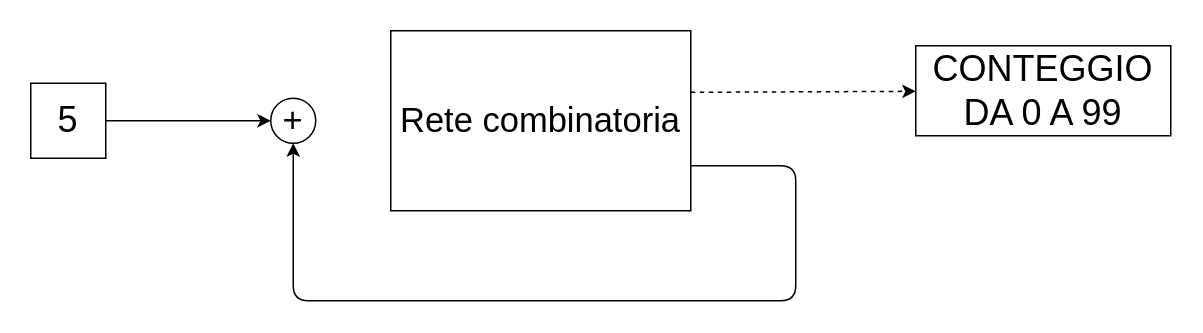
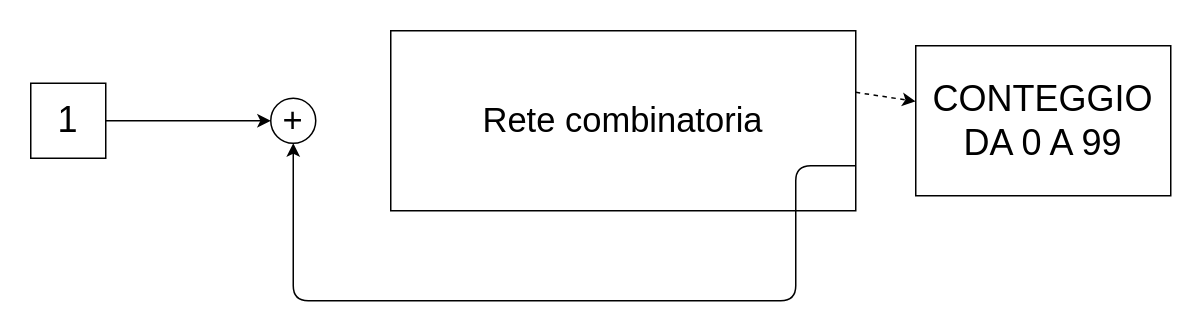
  <mxCell id="0" />
  <mxCell id="1" parent="0" />
- <mxCell id="2" value="&lt;font style=&quot;font-size: 23px&quot;&gt;Rete combinatoria&lt;/font&gt;" style="rounded=0;whiteSpace=wrap;html=1;" vertex="1" parent="1"><mxGeometry x="260" y="20" width="200" height="120" as="geometry" /></mxCell>
+ <mxCell id="2" value="&lt;font style=&quot;font-size: 23px&quot;&gt;Rete combinatoria&lt;/font&gt;" style="rounded=0;whiteSpace=wrap;html=1;" vertex="1" parent="1"><mxGeometry x="260" y="20" width="310" height="120" as="geometry" /></mxCell>
  <mxCell id="3" value="&lt;font style=&quot;font-size: 23px&quot;&gt;+&lt;/font&gt;" style="ellipse;whiteSpace=wrap;html=1;aspect=fixed;" vertex="1" parent="1"><mxGeometry x="180" y="65" width="30" height="30" as="geometry" /></mxCell>
- <mxCell id="4" value="&lt;font style=&quot;font-size: 24px&quot;&gt;5&lt;/font&gt;" style="rounded=0;whiteSpace=wrap;html=1;" vertex="1" parent="1"><mxGeometry x="20" y="55" width="50" height="50" as="geometry" /></mxCell>
+ <mxCell id="4" value="&lt;font style=&quot;font-size: 24px&quot;&gt;1&lt;/font&gt;" style="rounded=0;whiteSpace=wrap;html=1;" vertex="1" parent="1"><mxGeometry x="20" y="55" width="50" height="50" as="geometry" /></mxCell>
  <mxCell id="5" value="" style="endArrow=classic;html=1;exitX=1;exitY=0.5;exitDx=0;exitDy=0;entryX=0;entryY=0.5;entryDx=0;entryDy=0;" edge="1" parent="1" source="4" target="3"><mxGeometry width="50" height="50" relative="1" as="geometry"><mxPoint x="200" y="110" as="sourcePoint" /><mxPoint x="250" y="60" as="targetPoint" /></mxGeometry></mxCell>
  <mxCell id="6" value="" style="endArrow=classic;html=1;exitX=1;exitY=0.75;exitDx=0;exitDy=0;entryX=0.5;entryY=1;entryDx=0;entryDy=0;" edge="1" parent="1" source="2" target="3"><mxGeometry width="50" height="50" relative="1" as="geometry"><mxPoint x="360" y="110" as="sourcePoint" /><mxPoint x="410" y="60" as="targetPoint" /><Array as="points"><mxPoint x="530" y="110" /><mxPoint x="530" y="200" /><mxPoint x="195" y="200" /></Array></mxGeometry></mxCell>
  <mxCell id="7" value="" style="endArrow=classic;html=1;exitX=1;exitY=0.342;exitDx=0;exitDy=0;exitPerimeter=0;dashed=1;" edge="1" parent="1" source="2" target="8"><mxGeometry width="50" height="50" relative="1" as="geometry"><mxPoint x="360" y="110" as="sourcePoint" /><mxPoint x="580" y="60" as="targetPoint" /></mxGeometry></mxCell>
- <mxCell id="8" value="&lt;font style=&quot;font-size: 24px&quot;&gt;CONTEGGIO DA 0 A 99&lt;/font&gt;" style="rounded=0;whiteSpace=wrap;html=1;" vertex="1" parent="1"><mxGeometry x="610" y="30" width="170" height="60" as="geometry" /></mxCell>
+ <mxCell id="8" value="&lt;font style=&quot;font-size: 24px&quot;&gt;CONTEGGIO DA 0 A 99&lt;/font&gt;" style="rounded=0;whiteSpace=wrap;html=1;" vertex="1" parent="1"><mxGeometry x="610" y="30" width="170" height="100" as="geometry" /></mxCell>
